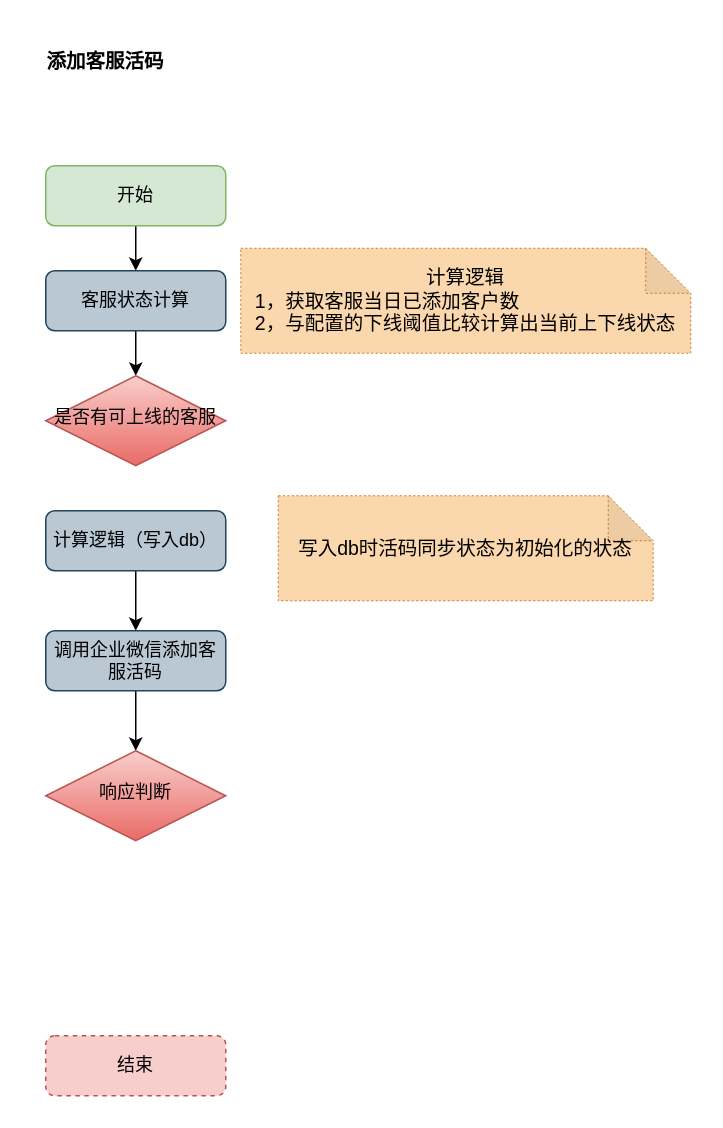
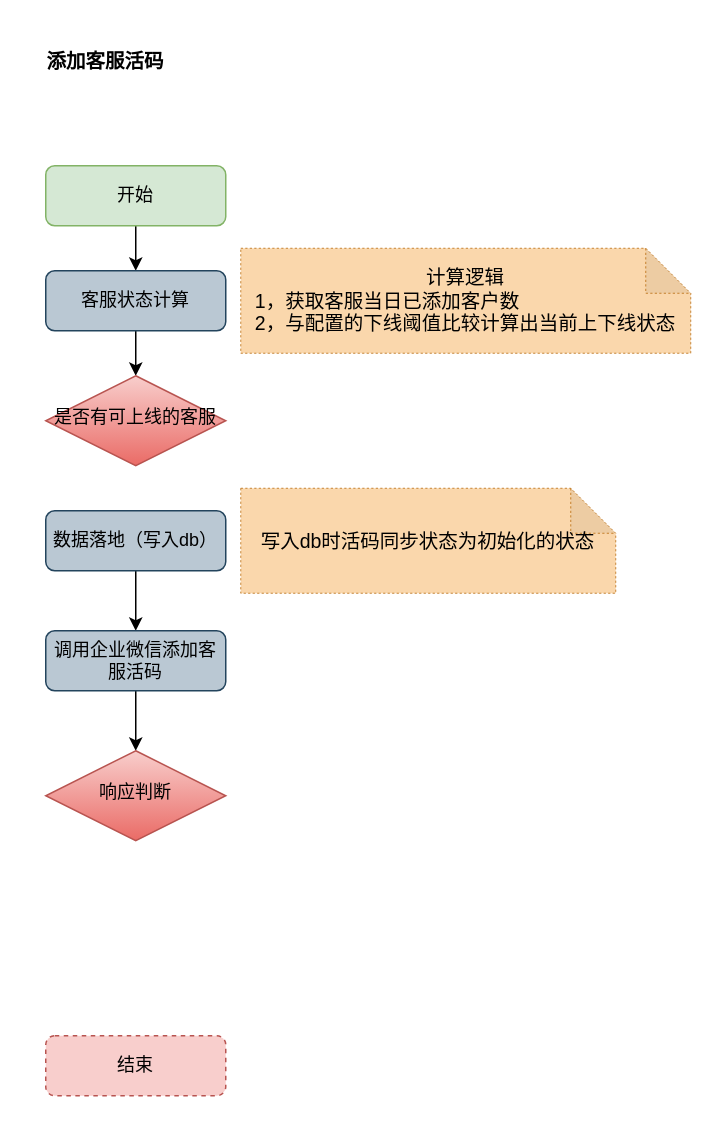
  <mxCell id="0" />
  <mxCell id="1" parent="0" />
  <mxCell id="2" style="edgeStyle=orthogonalEdgeStyle;rounded=0;orthogonalLoop=1;jettySize=auto;html=1;exitX=0.5;exitY=1;exitDx=0;exitDy=0;entryX=0.5;entryY=0;entryDx=0;entryDy=0;fontSize=13;" parent="1" source="3" target="7" edge="1"><mxGeometry relative="1" as="geometry" /></mxCell>
  <mxCell id="3" value="开始" style="rounded=1;whiteSpace=wrap;html=1;fontSize=12;glass=0;strokeWidth=1;shadow=0;fillColor=#d5e8d4;strokeColor=#82b366;gradientColor=none;" parent="1" vertex="1"><mxGeometry x="30" y="110" width="120" height="40" as="geometry" /></mxCell>
  <mxCell id="4" value="添加客服活码" style="text;html=1;strokeColor=none;fillColor=none;align=center;verticalAlign=middle;whiteSpace=wrap;rounded=0;fontStyle=1;fontSize=13;" parent="1" vertex="1"><mxGeometry x="20" y="20" width="100" height="40" as="geometry" /></mxCell>
  <mxCell id="5" value="结束" style="rounded=1;whiteSpace=wrap;html=1;fontSize=12;glass=0;strokeWidth=1;shadow=0;fillColor=#f8cecc;strokeColor=#b85450;dashed=1;" parent="1" vertex="1"><mxGeometry x="30" y="690" width="120" height="40" as="geometry" /></mxCell>
  <mxCell id="6" style="edgeStyle=orthogonalEdgeStyle;rounded=0;orthogonalLoop=1;jettySize=auto;html=1;exitX=0.5;exitY=1;exitDx=0;exitDy=0;entryX=0.5;entryY=0;entryDx=0;entryDy=0;fontSize=13;" parent="1" source="7" target="9" edge="1"><mxGeometry relative="1" as="geometry" /></mxCell>
  <mxCell id="7" value="客服状态计算" style="rounded=1;whiteSpace=wrap;html=1;fontSize=12;glass=0;strokeWidth=1;shadow=0;fillColor=#bac8d3;strokeColor=#23445d;" parent="1" vertex="1"><mxGeometry x="30" y="180" width="120" height="40" as="geometry" /></mxCell>
  <mxCell id="8" value="&lt;span style=&quot;&quot;&gt;计算逻辑&lt;/span&gt;&lt;br style=&quot;&quot;&gt;&lt;div style=&quot;text-align: left;&quot;&gt;&lt;span style=&quot;background-color: initial;&quot;&gt;1，获取客服当日已添加客户数&lt;/span&gt;&lt;/div&gt;&lt;span style=&quot;&quot;&gt;2，与配置的下线阈值比较计算出当前上下线状态&lt;/span&gt;" style="shape=note;whiteSpace=wrap;html=1;backgroundOutline=1;darkOpacity=0.05;dashed=1;fontSize=13;strokeWidth=0.5;fillColor=#fad7ac;strokeColor=#b46504;" parent="1" vertex="1"><mxGeometry x="160" y="165" width="300" height="70" as="geometry" /></mxCell>
  <mxCell id="9" value="是否有可上线的客服" style="rhombus;whiteSpace=wrap;html=1;shadow=0;fontFamily=Helvetica;fontSize=12;align=center;strokeWidth=1;spacing=6;spacingTop=-4;fillColor=#f8cecc;strokeColor=#b85450;gradientColor=#ea6b66;" parent="1" vertex="1"><mxGeometry x="30" y="250" width="120" height="60" as="geometry" /></mxCell>
  <mxCell id="10" style="edgeStyle=orthogonalEdgeStyle;rounded=0;orthogonalLoop=1;jettySize=auto;html=1;exitX=0.5;exitY=1;exitDx=0;exitDy=0;fontSize=13;" parent="1" source="11" target="13" edge="1"><mxGeometry relative="1" as="geometry" /></mxCell>
- <mxCell id="11" value="计算逻辑（写入db）" style="rounded=1;whiteSpace=wrap;html=1;fontSize=12;glass=0;strokeWidth=1;shadow=0;fillColor=#bac8d3;strokeColor=#23445d;" parent="1" vertex="1"><mxGeometry x="30" y="340" width="120" height="40" as="geometry" /></mxCell>
+ <mxCell id="11" value="数据落地（写入db）" style="rounded=1;whiteSpace=wrap;html=1;fontSize=12;glass=0;strokeWidth=1;shadow=0;fillColor=#bac8d3;strokeColor=#23445d;" parent="1" vertex="1"><mxGeometry x="30" y="340" width="120" height="40" as="geometry" /></mxCell>
  <mxCell id="12" style="edgeStyle=orthogonalEdgeStyle;rounded=0;orthogonalLoop=1;jettySize=auto;html=1;exitX=0.5;exitY=1;exitDx=0;exitDy=0;entryX=0.5;entryY=0;entryDx=0;entryDy=0;fontSize=13;" parent="1" source="13" target="14" edge="1"><mxGeometry relative="1" as="geometry" /></mxCell>
  <mxCell id="13" value="调用企业微信添加客服活码" style="rounded=1;whiteSpace=wrap;html=1;fontSize=12;glass=0;strokeWidth=1;shadow=0;fillColor=#bac8d3;strokeColor=#23445d;" parent="1" vertex="1"><mxGeometry x="30" y="420" width="120" height="40" as="geometry" /></mxCell>
  <mxCell id="14" value="响应判断" style="rhombus;whiteSpace=wrap;html=1;shadow=0;fontFamily=Helvetica;fontSize=12;align=center;strokeWidth=1;spacing=6;spacingTop=-4;fillColor=#f8cecc;strokeColor=#b85450;gradientColor=#ea6b66;" parent="1" vertex="1"><mxGeometry x="30" y="500" width="120" height="60" as="geometry" /></mxCell>
- <mxCell id="15" value="写入db时活码同步状态为初始化的状态" style="shape=note;whiteSpace=wrap;html=1;backgroundOutline=1;darkOpacity=0.05;dashed=1;fontSize=13;strokeWidth=0.5;fillColor=#fad7ac;strokeColor=#b46504;" parent="1" vertex="1"><mxGeometry x="185" y="330" width="250" height="70" as="geometry" /></mxCell>
+ <mxCell id="15" value="写入db时活码同步状态为初始化的状态" style="shape=note;whiteSpace=wrap;html=1;backgroundOutline=1;darkOpacity=0.05;dashed=1;fontSize=13;strokeWidth=0.5;fillColor=#fad7ac;strokeColor=#b46504;" parent="1" vertex="1"><mxGeometry x="160" y="325" width="250" height="70" as="geometry" /></mxCell>
